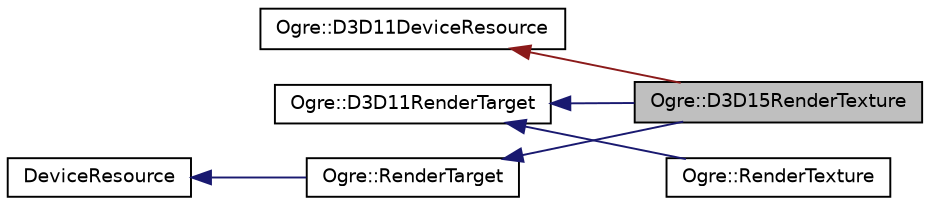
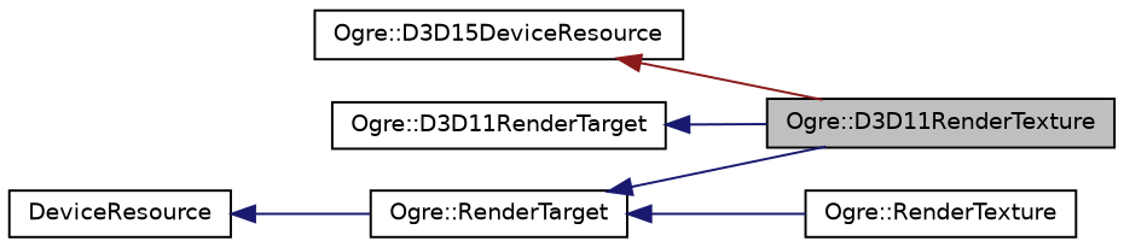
  digraph {
    rankdir=LR
    node [color=black fontname=Helvetica fontsize=10 shape=record]
    edge [color=midnightblue dir=back fontname=Helvetica fontsize=10 labelfontname=Helvetica labelfontsize=10 style=solid]
-   n1 [fillcolor=grey75 fontcolor=black height=0.2 label="Ogre::D3D15RenderTexture" style=filled width=0.4]
+   n1 [fillcolor=grey75 fontcolor=black height=0.2 label="Ogre::D3D11RenderTexture" style=filled width=0.4]
    n2 [height=0.2 label="Ogre::RenderTexture" width=0.4]
    n3 [height=0.2 label="Ogre::RenderTarget" width=0.4]
    n4 [height=0.2 label=DeviceResource width=0.4]
    n5 [height=0.2 label="Ogre::D3D11RenderTarget" width=0.4]
-   n6 [height=0.2 label="Ogre::D3D11DeviceResource" width=0.4]
+   n6 [height=0.2 label="Ogre::D3D15DeviceResource" width=0.4]
    n3 -> n1
-   n5 -> n2
+   n3 -> n2
    n4 -> n3
    n5 -> n1
    n6 -> n1 [color=firebrick4]
  }
